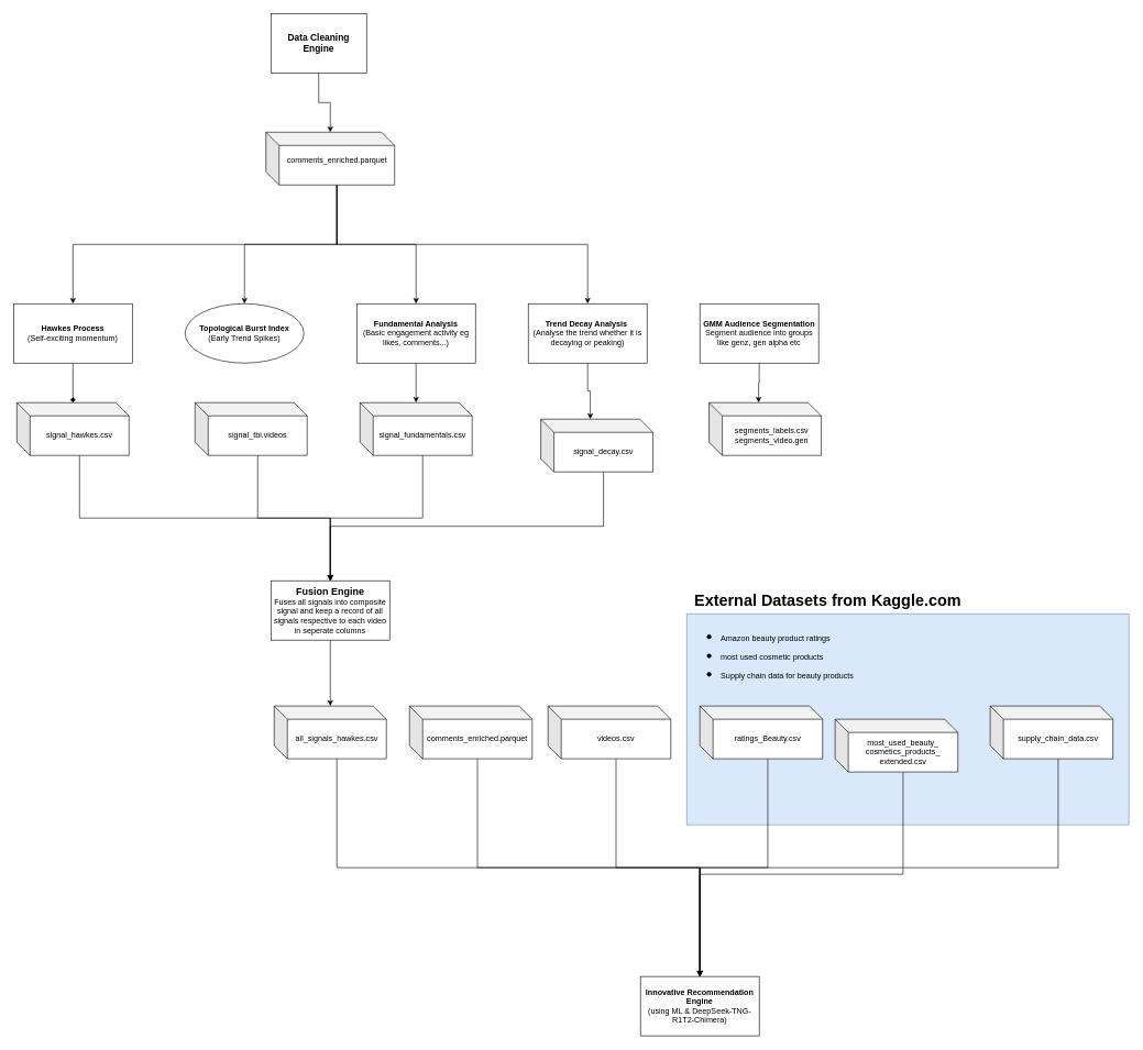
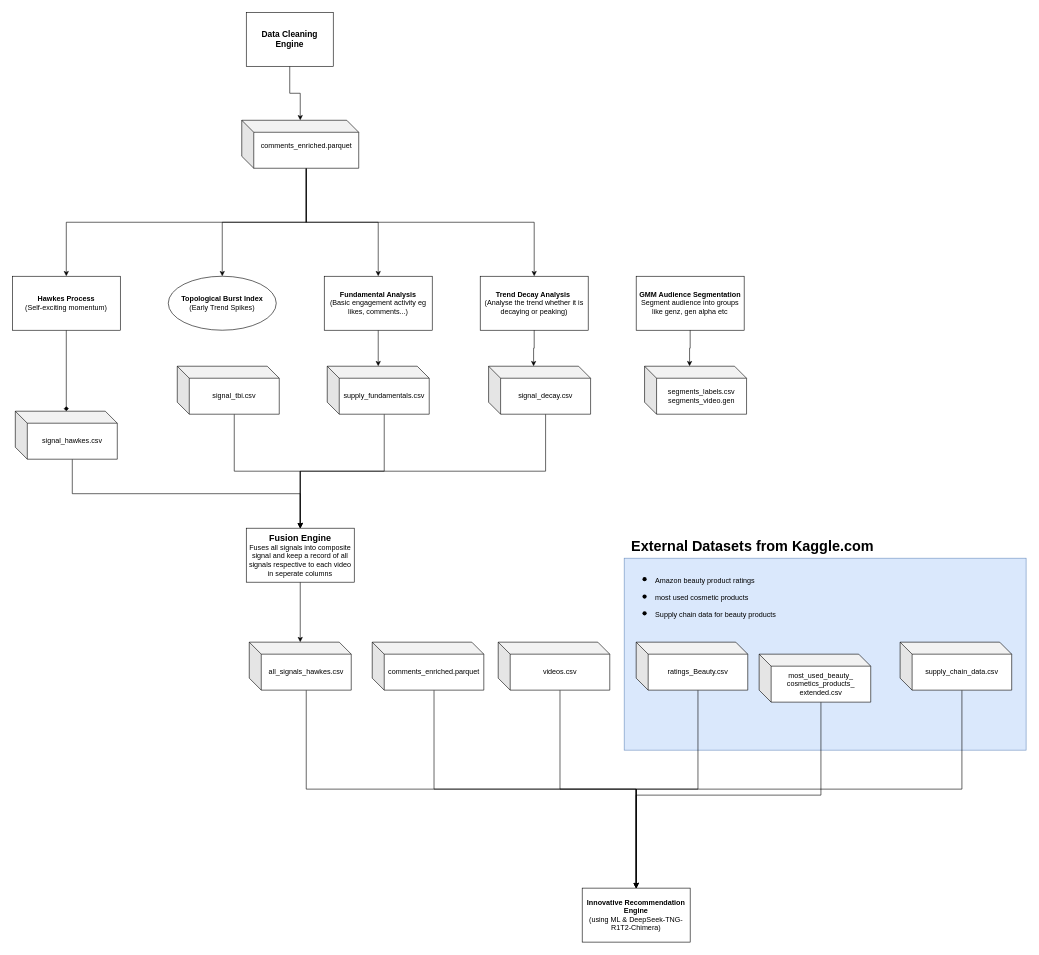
  <mxCell id="0" />
  <mxCell id="1" parent="0" />
  <mxCell id="2" value="" style="rounded=0;whiteSpace=wrap;html=1;fontSize=8;fillColor=#dae8fc;strokeColor=#6c8ebf;" parent="1" vertex="1"><mxGeometry x="1040" y="930" width="670" height="320" as="geometry" /></mxCell>
  <mxCell id="3" style="edgeStyle=orthogonalEdgeStyle;rounded=0;orthogonalLoop=1;jettySize=auto;html=1;exitX=0.5;exitY=1;exitDx=0;exitDy=0;endArrow=diamond;" parent="1" source="4" target="11" edge="1"><mxGeometry relative="1" as="geometry" /></mxCell>
  <mxCell id="4" value="&lt;b&gt;Hawkes Process&lt;/b&gt;&lt;div&gt;(Self-exciting momentum)&lt;/div&gt;" style="rounded=0;whiteSpace=wrap;html=1;" parent="1" vertex="1"><mxGeometry x="20" y="460" width="180" height="90" as="geometry" /></mxCell>
  <mxCell id="5" value="&lt;div&gt;&lt;b&gt;Topological Burst Index&lt;/b&gt;&lt;/div&gt;&lt;div&gt;(Early Trend Spikes)&lt;/div&gt;" style="ellipse;whiteSpace=wrap;html=1;" parent="1" vertex="1"><mxGeometry x="280" y="460" width="180" height="90" as="geometry" /></mxCell>
  <mxCell id="6" style="edgeStyle=orthogonalEdgeStyle;rounded=0;orthogonalLoop=1;jettySize=auto;html=1;exitX=0.5;exitY=1;exitDx=0;exitDy=0;" parent="1" source="7" target="15" edge="1"><mxGeometry relative="1" as="geometry" /></mxCell>
  <mxCell id="7" value="&lt;div&gt;&lt;span style=&quot;background-color: transparent; color: light-dark(rgb(0, 0, 0), rgb(255, 255, 255));&quot;&gt;&lt;b&gt;Fundamental Analysis&lt;/b&gt;&lt;/span&gt;&lt;/div&gt;&lt;div&gt;&lt;span style=&quot;background-color: transparent; color: light-dark(rgb(0, 0, 0), rgb(255, 255, 255));&quot;&gt;(Basic engagement activity eg likes, comments...)&lt;/span&gt;&lt;/div&gt;" style="rounded=0;whiteSpace=wrap;html=1;" parent="1" vertex="1"><mxGeometry x="540" y="460" width="180" height="90" as="geometry" /></mxCell>
  <mxCell id="8" value="&lt;div&gt;&lt;b&gt;Innovative Recommendation Engine&lt;/b&gt;&lt;/div&gt;&lt;div&gt;(using ML &amp;amp;&amp;nbsp;&lt;span style=&quot;background-color: transparent; color: light-dark(rgb(0, 0, 0), rgb(255, 255, 255));&quot;&gt;DeepSeek-TNG-R1T2-Chimera)&lt;/span&gt;&lt;/div&gt;" style="rounded=0;whiteSpace=wrap;html=1;" parent="1" vertex="1"><mxGeometry x="970" y="1480" width="180" height="90" as="geometry" /></mxCell>
  <mxCell id="9" value="&lt;div&gt;&lt;span style=&quot;background-color: transparent; color: light-dark(rgb(0, 0, 0), rgb(255, 255, 255));&quot;&gt;&lt;b&gt;Trend Decay Analysis&amp;nbsp;&lt;/b&gt;&lt;/span&gt;&lt;/div&gt;&lt;div&gt;&lt;span style=&quot;background-color: transparent; color: light-dark(rgb(0, 0, 0), rgb(255, 255, 255));&quot;&gt;(Analyse the trend whether it is decaying or peaking)&lt;/span&gt;&lt;/div&gt;" style="rounded=0;whiteSpace=wrap;html=1;" parent="1" vertex="1"><mxGeometry x="800" y="460" width="180" height="90" as="geometry" /></mxCell>
  <mxCell id="10" style="edgeStyle=orthogonalEdgeStyle;rounded=0;orthogonalLoop=1;jettySize=auto;html=1;exitX=0;exitY=0;exitDx=95;exitDy=80;exitPerimeter=0;" parent="1" source="11" target="23" edge="1"><mxGeometry relative="1" as="geometry" /></mxCell>
- <mxCell id="11" value="signal_hawkes.csv" style="shape=cube;whiteSpace=wrap;html=1;boundedLbl=1;backgroundOutline=1;darkOpacity=0.05;darkOpacity2=0.1;" parent="1" vertex="1"><mxGeometry x="25" y="610" width="170" height="80" as="geometry" /></mxCell>
+ <mxCell id="11" value="signal_hawkes.csv" style="shape=cube;whiteSpace=wrap;html=1;boundedLbl=1;backgroundOutline=1;darkOpacity=0.05;darkOpacity2=0.1;" parent="1" vertex="1"><mxGeometry x="25" y="685" width="170" height="80" as="geometry" /></mxCell>
  <mxCell id="12" style="edgeStyle=orthogonalEdgeStyle;rounded=0;orthogonalLoop=1;jettySize=auto;html=1;exitX=0;exitY=0;exitDx=95;exitDy=80;exitPerimeter=0;entryX=0.5;entryY=0;entryDx=0;entryDy=0;" parent="1" source="13" target="23" edge="1"><mxGeometry relative="1" as="geometry" /></mxCell>
- <mxCell id="13" value="signal_tbi.videos" style="shape=cube;whiteSpace=wrap;html=1;boundedLbl=1;backgroundOutline=1;darkOpacity=0.05;darkOpacity2=0.1;" parent="1" vertex="1"><mxGeometry x="295" y="610" width="170" height="80" as="geometry" /></mxCell>
+ <mxCell id="13" value="signal_tbi.csv" style="shape=cube;whiteSpace=wrap;html=1;boundedLbl=1;backgroundOutline=1;darkOpacity=0.05;darkOpacity2=0.1;" parent="1" vertex="1"><mxGeometry x="295" y="610" width="170" height="80" as="geometry" /></mxCell>
  <mxCell id="14" style="edgeStyle=orthogonalEdgeStyle;rounded=0;orthogonalLoop=1;jettySize=auto;html=1;exitX=0;exitY=0;exitDx=95;exitDy=80;exitPerimeter=0;" parent="1" source="15" target="23" edge="1"><mxGeometry relative="1" as="geometry" /></mxCell>
- <mxCell id="15" value="signal_fundamentals.csv" style="shape=cube;whiteSpace=wrap;html=1;boundedLbl=1;backgroundOutline=1;darkOpacity=0.05;darkOpacity2=0.1;" parent="1" vertex="1"><mxGeometry x="545" y="610" width="170" height="80" as="geometry" /></mxCell>
+ <mxCell id="15" value="supply_fundamentals.csv" style="shape=cube;whiteSpace=wrap;html=1;boundedLbl=1;backgroundOutline=1;darkOpacity=0.05;darkOpacity2=0.1;" parent="1" vertex="1"><mxGeometry x="545" y="610" width="170" height="80" as="geometry" /></mxCell>
  <mxCell id="16" style="edgeStyle=orthogonalEdgeStyle;rounded=0;orthogonalLoop=1;jettySize=auto;html=1;exitX=0;exitY=0;exitDx=95;exitDy=80;exitPerimeter=0;entryX=0.5;entryY=0;entryDx=0;entryDy=0;" parent="1" source="17" target="23" edge="1"><mxGeometry relative="1" as="geometry" /></mxCell>
- <mxCell id="17" value="signal_decay.csv" style="shape=cube;whiteSpace=wrap;html=1;boundedLbl=1;backgroundOutline=1;darkOpacity=0.05;darkOpacity2=0.1;" parent="1" vertex="1"><mxGeometry x="819" y="635" width="170" height="80" as="geometry" /></mxCell>
+ <mxCell id="17" value="signal_decay.csv" style="shape=cube;whiteSpace=wrap;html=1;boundedLbl=1;backgroundOutline=1;darkOpacity=0.05;darkOpacity2=0.1;" parent="1" vertex="1"><mxGeometry x="814" y="610" width="170" height="80" as="geometry" /></mxCell>
  <mxCell id="18" style="edgeStyle=orthogonalEdgeStyle;rounded=0;orthogonalLoop=1;jettySize=auto;html=1;exitX=0.5;exitY=1;exitDx=0;exitDy=0;entryX=0;entryY=0;entryDx=75;entryDy=0;entryPerimeter=0;" parent="1" source="9" target="17" edge="1"><mxGeometry relative="1" as="geometry" /></mxCell>
  <mxCell id="19" value="&lt;div&gt;&lt;b&gt;GMM Audience Segmentation&lt;/b&gt;&lt;/div&gt;&lt;div&gt;&lt;span style=&quot;background-color: transparent; color: light-dark(rgb(0, 0, 0), rgb(255, 255, 255));&quot;&gt;Segment audience into groups like genz, gen alpha etc&lt;/span&gt;&lt;/div&gt;" style="rounded=0;whiteSpace=wrap;html=1;" parent="1" vertex="1"><mxGeometry x="1060" y="460" width="180" height="90" as="geometry" /></mxCell>
  <mxCell id="20" value="&lt;div&gt;segments_labels.csv&lt;/div&gt;&lt;div&gt;segments_video.gen&lt;/div&gt;" style="shape=cube;whiteSpace=wrap;html=1;boundedLbl=1;backgroundOutline=1;darkOpacity=0.05;darkOpacity2=0.1;" parent="1" vertex="1"><mxGeometry x="1074" y="610" width="170" height="80" as="geometry" /></mxCell>
  <mxCell id="21" style="edgeStyle=orthogonalEdgeStyle;rounded=0;orthogonalLoop=1;jettySize=auto;html=1;exitX=0.5;exitY=1;exitDx=0;exitDy=0;entryX=0;entryY=0;entryDx=75;entryDy=0;entryPerimeter=0;" parent="1" source="19" target="20" edge="1"><mxGeometry relative="1" as="geometry" /></mxCell>
  <mxCell id="22" style="edgeStyle=orthogonalEdgeStyle;rounded=0;orthogonalLoop=1;jettySize=auto;html=1;exitX=0.5;exitY=1;exitDx=0;exitDy=0;" parent="1" source="23" target="25" edge="1"><mxGeometry relative="1" as="geometry" /></mxCell>
  <mxCell id="23" value="&lt;div&gt;&lt;b&gt;&lt;font style=&quot;font-size: 15px;&quot;&gt;Fusion Engine&lt;/font&gt;&lt;/b&gt;&lt;/div&gt;&lt;div&gt;Fuses all signals into composite signal and keep a record of all signals respective to each video in seperate columns&lt;/div&gt;" style="rounded=0;whiteSpace=wrap;html=1;" parent="1" vertex="1"><mxGeometry x="410" y="880" width="180" height="90" as="geometry" /></mxCell>
  <mxCell id="24" style="edgeStyle=orthogonalEdgeStyle;rounded=0;orthogonalLoop=1;jettySize=auto;html=1;exitX=0;exitY=0;exitDx=95;exitDy=80;exitPerimeter=0;entryX=0.5;entryY=0;entryDx=0;entryDy=0;" parent="1" source="25" target="8" edge="1"><mxGeometry relative="1" as="geometry" /></mxCell>
  <mxCell id="25" value="all_signals_hawkes.csv" style="shape=cube;whiteSpace=wrap;html=1;boundedLbl=1;backgroundOutline=1;darkOpacity=0.05;darkOpacity2=0.1;" parent="1" vertex="1"><mxGeometry x="415" y="1070" width="170" height="80" as="geometry" /></mxCell>
  <mxCell id="26" style="edgeStyle=orthogonalEdgeStyle;rounded=0;orthogonalLoop=1;jettySize=auto;html=1;exitX=0.5;exitY=1;exitDx=0;exitDy=0;" parent="1" source="27" target="32" edge="1"><mxGeometry relative="1" as="geometry" /></mxCell>
  <mxCell id="27" value="&lt;b&gt;&lt;font style=&quot;font-size: 14px;&quot;&gt;Data Cleaning Engine&lt;/font&gt;&lt;/b&gt;" style="rounded=0;whiteSpace=wrap;html=1;" parent="1" vertex="1"><mxGeometry x="410" y="20" width="145" height="90" as="geometry" /></mxCell>
  <mxCell id="28" style="edgeStyle=orthogonalEdgeStyle;rounded=0;orthogonalLoop=1;jettySize=auto;html=1;exitX=0;exitY=0;exitDx=107.5;exitDy=80;exitPerimeter=0;entryX=0.5;entryY=0;entryDx=0;entryDy=0;" parent="1" source="32" target="4" edge="1"><mxGeometry relative="1" as="geometry" /></mxCell>
  <mxCell id="29" style="edgeStyle=orthogonalEdgeStyle;rounded=0;orthogonalLoop=1;jettySize=auto;html=1;exitX=0;exitY=0;exitDx=107.5;exitDy=80;exitPerimeter=0;entryX=0.5;entryY=0;entryDx=0;entryDy=0;" parent="1" source="32" target="5" edge="1"><mxGeometry relative="1" as="geometry" /></mxCell>
  <mxCell id="30" style="edgeStyle=orthogonalEdgeStyle;rounded=0;orthogonalLoop=1;jettySize=auto;html=1;exitX=0;exitY=0;exitDx=107.5;exitDy=80;exitPerimeter=0;" parent="1" source="32" target="7" edge="1"><mxGeometry relative="1" as="geometry" /></mxCell>
  <mxCell id="31" style="edgeStyle=orthogonalEdgeStyle;rounded=0;orthogonalLoop=1;jettySize=auto;html=1;exitX=0;exitY=0;exitDx=107.5;exitDy=80;exitPerimeter=0;entryX=0.5;entryY=0;entryDx=0;entryDy=0;" parent="1" source="32" target="9" edge="1"><mxGeometry relative="1" as="geometry" /></mxCell>
  <mxCell id="32" value="&lt;div&gt;comments_enriched.parquet&lt;/div&gt;&lt;div&gt;&lt;br&gt;&lt;/div&gt;" style="shape=cube;whiteSpace=wrap;html=1;boundedLbl=1;backgroundOutline=1;darkOpacity=0.05;darkOpacity2=0.1;" parent="1" vertex="1"><mxGeometry x="402.5" y="200" width="195" height="80" as="geometry" /></mxCell>
  <mxCell id="33" style="edgeStyle=orthogonalEdgeStyle;rounded=0;orthogonalLoop=1;jettySize=auto;html=1;exitX=0;exitY=0;exitDx=103;exitDy=80;exitPerimeter=0;entryX=0.5;entryY=0;entryDx=0;entryDy=0;" parent="1" source="34" target="8" edge="1"><mxGeometry relative="1" as="geometry" /></mxCell>
  <mxCell id="34" value="&lt;div&gt;comments_enriched.parquet&lt;/div&gt;" style="shape=cube;whiteSpace=wrap;html=1;boundedLbl=1;backgroundOutline=1;darkOpacity=0.05;darkOpacity2=0.1;" parent="1" vertex="1"><mxGeometry x="620" y="1070" width="186" height="80" as="geometry" /></mxCell>
  <mxCell id="35" style="edgeStyle=orthogonalEdgeStyle;rounded=0;orthogonalLoop=1;jettySize=auto;html=1;exitX=0;exitY=0;exitDx=103;exitDy=80;exitPerimeter=0;entryX=0.5;entryY=0;entryDx=0;entryDy=0;" parent="1" source="36" target="8" edge="1"><mxGeometry relative="1" as="geometry"><mxPoint x="750" y="1310" as="targetPoint" /></mxGeometry></mxCell>
  <mxCell id="36" value="videos.csv" style="shape=cube;whiteSpace=wrap;html=1;boundedLbl=1;backgroundOutline=1;darkOpacity=0.05;darkOpacity2=0.1;" parent="1" vertex="1"><mxGeometry x="830" y="1070" width="186" height="80" as="geometry" /></mxCell>
  <mxCell id="37" style="edgeStyle=orthogonalEdgeStyle;rounded=0;orthogonalLoop=1;jettySize=auto;html=1;exitX=0;exitY=0;exitDx=103;exitDy=80;exitPerimeter=0;entryX=0.5;entryY=0;entryDx=0;entryDy=0;" parent="1" source="38" target="8" edge="1"><mxGeometry relative="1" as="geometry" /></mxCell>
  <mxCell id="38" value="ratings_Beauty.csv" style="shape=cube;whiteSpace=wrap;html=1;boundedLbl=1;backgroundOutline=1;darkOpacity=0.05;darkOpacity2=0.1;" parent="1" vertex="1"><mxGeometry x="1060" y="1070" width="186" height="80" as="geometry" /></mxCell>
  <mxCell id="39" style="edgeStyle=orthogonalEdgeStyle;rounded=0;orthogonalLoop=1;jettySize=auto;html=1;exitX=0;exitY=0;exitDx=103;exitDy=80;exitPerimeter=0;entryX=0.5;entryY=0;entryDx=0;entryDy=0;" parent="1" source="40" target="8" edge="1"><mxGeometry relative="1" as="geometry" /></mxCell>
  <mxCell id="40" value="most_used_beauty_&lt;div&gt;cosmetics_products_&lt;/div&gt;&lt;div&gt;extended.csv&lt;/div&gt;" style="shape=cube;whiteSpace=wrap;html=1;boundedLbl=1;backgroundOutline=1;darkOpacity=0.05;darkOpacity2=0.1;" parent="1" vertex="1"><mxGeometry x="1265" y="1090" width="186" height="80" as="geometry" /></mxCell>
  <mxCell id="41" style="edgeStyle=orthogonalEdgeStyle;rounded=0;orthogonalLoop=1;jettySize=auto;html=1;exitX=0;exitY=0;exitDx=103;exitDy=80;exitPerimeter=0;entryX=0.5;entryY=0;entryDx=0;entryDy=0;" parent="1" source="42" target="8" edge="1"><mxGeometry relative="1" as="geometry"><mxPoint x="960" y="1510" as="targetPoint" /></mxGeometry></mxCell>
  <mxCell id="42" value="supply_chain_data.csv" style="shape=cube;whiteSpace=wrap;html=1;boundedLbl=1;backgroundOutline=1;darkOpacity=0.05;darkOpacity2=0.1;" parent="1" vertex="1"><mxGeometry x="1500" y="1070" width="186" height="80" as="geometry" /></mxCell>
  <mxCell id="43" value="&lt;h1 style=&quot;margin-top: 0px;&quot;&gt;&lt;span style=&quot;background-color: transparent; color: light-dark(rgb(0, 0, 0), rgb(255, 255, 255));&quot;&gt;External Datasets from Kaggle.com&lt;/span&gt;&lt;/h1&gt;&lt;h1 style=&quot;margin-top: 0px;&quot;&gt;&lt;ul&gt;&lt;li&gt;&lt;span style=&quot;background-color: transparent; color: light-dark(rgb(0, 0, 0), rgb(255, 255, 255)); font-size: 12px; font-weight: normal;&quot;&gt;Amazon beauty product ratings&lt;/span&gt;&lt;/li&gt;&lt;li&gt;&lt;span style=&quot;background-color: transparent; color: light-dark(rgb(0, 0, 0), rgb(255, 255, 255)); font-size: 12px; font-weight: normal;&quot;&gt;most used cosmetic products&lt;/span&gt;&lt;/li&gt;&lt;li&gt;&lt;span style=&quot;background-color: transparent; color: light-dark(rgb(0, 0, 0), rgb(255, 255, 255)); font-size: 12px; font-weight: normal;&quot;&gt;Supply chain data for beauty products&lt;/span&gt;&lt;/li&gt;&lt;/ul&gt;&lt;/h1&gt;" style="text;html=1;whiteSpace=wrap;overflow=hidden;rounded=0;" parent="1" vertex="1"><mxGeometry x="1050" y="890" width="440" height="170" as="geometry" /></mxCell>
